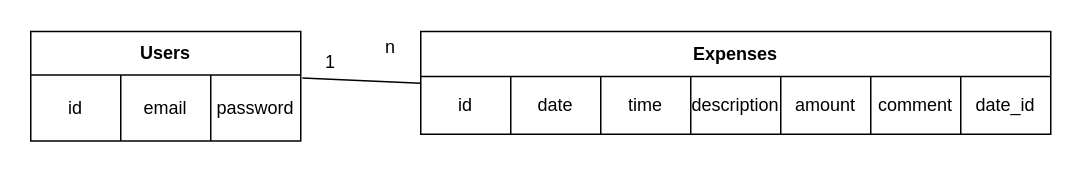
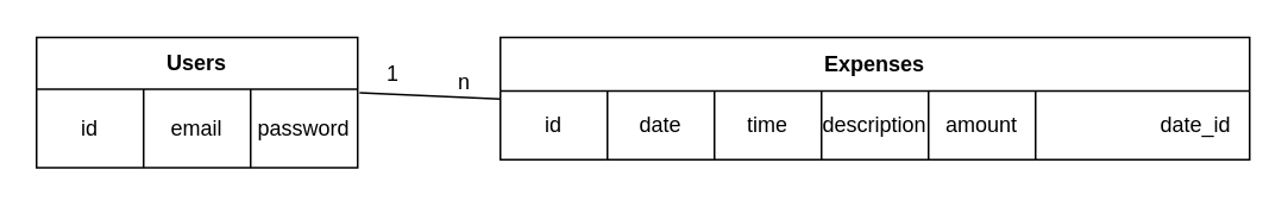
  <mxCell id="0" />
  <mxCell id="1" parent="0" />
  <mxCell id="2" value="Users" style="shape=table;html=1;whiteSpace=wrap;startSize=29;container=1;collapsible=0;childLayout=tableLayout;fontStyle=1;align=center;" vertex="1" parent="1"><mxGeometry x="20" y="20.5" width="180" height="73" as="geometry" /></mxCell>
  <mxCell id="3" value="" style="shape=partialRectangle;html=1;whiteSpace=wrap;collapsible=0;dropTarget=0;pointerEvents=0;fillColor=none;top=0;left=0;bottom=0;right=0;points=[[0,0.5],[1,0.5]];portConstraint=eastwest;" vertex="1" parent="2"><mxGeometry y="29" width="180" height="44" as="geometry" /></mxCell>
  <mxCell id="4" value="id" style="shape=partialRectangle;html=1;whiteSpace=wrap;connectable=0;fillColor=none;top=0;left=0;bottom=0;right=0;overflow=hidden;" vertex="1" parent="3"><mxGeometry width="60" height="44" as="geometry" /></mxCell>
  <mxCell id="5" value="email" style="shape=partialRectangle;html=1;whiteSpace=wrap;connectable=0;fillColor=none;top=0;left=0;bottom=0;right=0;overflow=hidden;" vertex="1" parent="3"><mxGeometry x="60" width="60" height="44" as="geometry" /></mxCell>
  <mxCell id="6" value="password" style="shape=partialRectangle;html=1;whiteSpace=wrap;connectable=0;fillColor=none;top=0;left=0;bottom=0;right=0;overflow=hidden;" vertex="1" parent="3"><mxGeometry x="120" width="60" height="44" as="geometry" /></mxCell>
  <mxCell id="7" value="&lt;div&gt;Expenses&lt;/div&gt;" style="shape=table;html=1;whiteSpace=wrap;startSize=30;container=1;collapsible=0;childLayout=tableLayout;fontStyle=1;align=center;" vertex="1" parent="1"><mxGeometry x="280" y="20.5" width="420" height="68.5" as="geometry" /></mxCell>
  <mxCell id="8" style="shape=partialRectangle;html=1;whiteSpace=wrap;collapsible=0;dropTarget=0;pointerEvents=0;fillColor=none;top=0;left=0;bottom=0;right=0;points=[[0,0.5],[1,0.5]];portConstraint=eastwest;" vertex="1" parent="7"><mxGeometry y="30" width="420" height="39" as="geometry" /></mxCell>
  <mxCell id="9" value="id" style="shape=partialRectangle;html=1;whiteSpace=wrap;connectable=0;fillColor=none;top=0;left=0;bottom=0;right=0;overflow=hidden;" vertex="1" parent="8"><mxGeometry width="60" height="39" as="geometry" /></mxCell>
  <mxCell id="10" value="date" style="shape=partialRectangle;html=1;whiteSpace=wrap;connectable=0;fillColor=none;top=0;left=0;bottom=0;right=0;overflow=hidden;" vertex="1" parent="8"><mxGeometry x="60" width="60" height="39" as="geometry" /></mxCell>
  <mxCell id="11" value="time" style="shape=partialRectangle;html=1;whiteSpace=wrap;connectable=0;fillColor=none;top=0;left=0;bottom=0;right=0;overflow=hidden;" vertex="1" parent="8"><mxGeometry x="120" width="60" height="39" as="geometry" /></mxCell>
  <mxCell id="12" value="description" style="shape=partialRectangle;html=1;whiteSpace=wrap;connectable=0;fillColor=none;top=0;left=0;bottom=0;right=0;overflow=hidden;" vertex="1" parent="8"><mxGeometry x="180" width="60" height="39" as="geometry" /></mxCell>
  <mxCell id="13" value="amount" style="shape=partialRectangle;html=1;whiteSpace=wrap;connectable=0;fillColor=none;top=0;left=0;bottom=0;right=0;overflow=hidden;" vertex="1" parent="8"><mxGeometry x="240" width="60" height="39" as="geometry" /></mxCell>
- <mxCell id="14" value="comment" style="shape=partialRectangle;html=1;whiteSpace=wrap;connectable=0;fillColor=none;top=0;left=0;bottom=0;right=0;overflow=hidden;" vertex="1" parent="8"><mxGeometry x="300" width="60" height="39" as="geometry" /></mxCell>
  <mxCell id="15" value="date_id" style="shape=partialRectangle;html=1;whiteSpace=wrap;connectable=0;fillColor=none;top=0;left=0;bottom=0;right=0;overflow=hidden;" vertex="1" parent="8"><mxGeometry x="360" width="60" height="39" as="geometry" /></mxCell>
  <mxCell id="16" value="" style="endArrow=none;html=1;exitX=1.006;exitY=0.047;exitDx=0;exitDy=0;exitPerimeter=0;" edge="1" parent="1" source="3"><mxGeometry width="50" height="50" relative="1" as="geometry"><mxPoint x="340" y="249" as="sourcePoint" /><mxPoint x="280" y="55" as="targetPoint" /></mxGeometry></mxCell>
  <mxCell id="17" value="1" style="text;html=1;strokeColor=none;fillColor=none;align=center;verticalAlign=middle;whiteSpace=wrap;rounded=0;" vertex="1" parent="1"><mxGeometry x="210" y="31" width="20" height="20" as="geometry" /></mxCell>
- <mxCell id="18" value="n" style="text;html=1;strokeColor=none;fillColor=none;align=center;verticalAlign=middle;whiteSpace=wrap;rounded=0;" vertex="1" parent="1"><mxGeometry x="250" y="21" width="20" height="20" as="geometry" /></mxCell>
+ <mxCell id="18" value="n" style="text;html=1;strokeColor=none;fillColor=none;align=center;verticalAlign=middle;whiteSpace=wrap;rounded=0;" vertex="1" parent="1"><mxGeometry x="250" y="36" width="20" height="20" as="geometry" /></mxCell>
